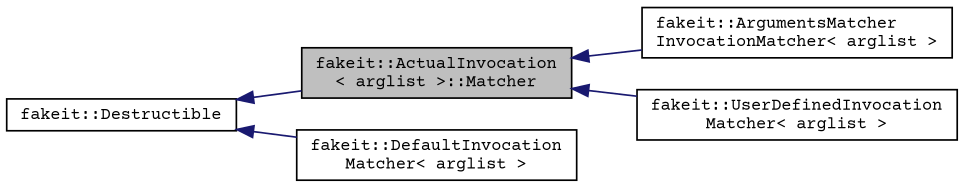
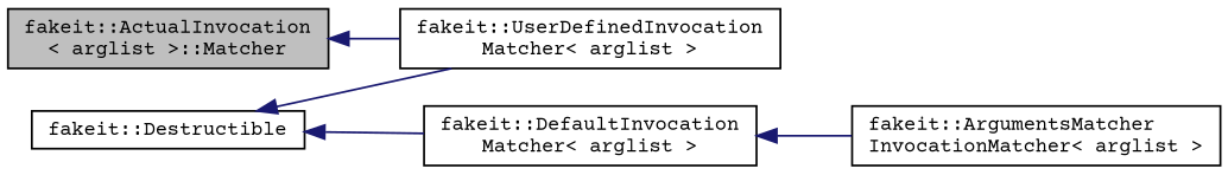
  digraph {
    fontname="Courier Prime"
    rankdir=LR
    node [color=black fillcolor=white fontname="Courier Prime" fontsize=10 shape=record style=filled]
    edge [color=midnightblue dir=back fontname="Courier Prime" fontsize=10 labelfontname=Helvetica labelfontsize=10 style=solid]
    n1 [fillcolor=grey75 fontcolor=black height=0.2 label="fakeit::ActualInvocation\l\< arglist \>::Matcher" width=0.4]
    n2 [height=0.2 label="fakeit::ArgumentsMatcher\lInvocationMatcher\< arglist \>" width=0.4]
    n3 [height=0.2 label="fakeit::UserDefinedInvocation\lMatcher\< arglist \>" width=0.4]
    n4 [height=0.2 label="fakeit::DefaultInvocation\lMatcher\< arglist \>" width=0.4]
    n5 [height=0.2 label="fakeit::Destructible" width=0.4]
-   n1 -> n2
+   n4 -> n2
    n1 -> n3
-   n5 -> n1
+   n5 -> n3
    n5 -> n4
  }
